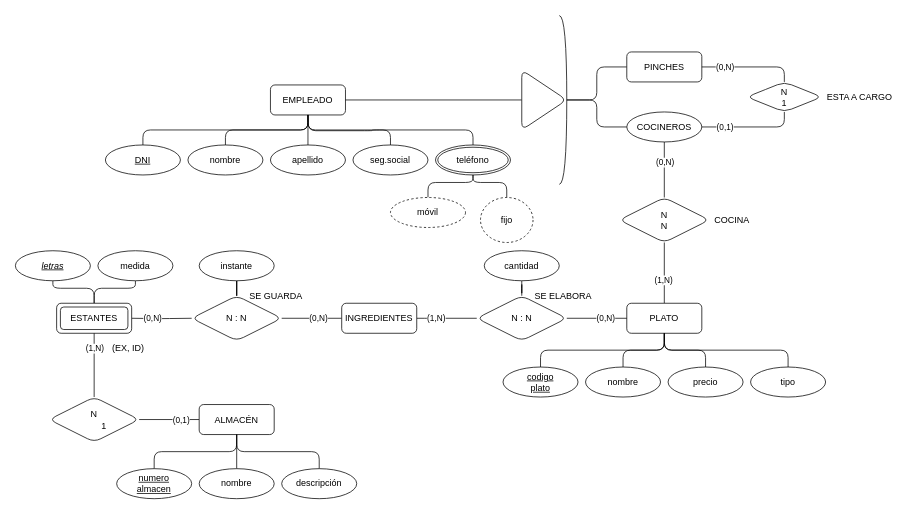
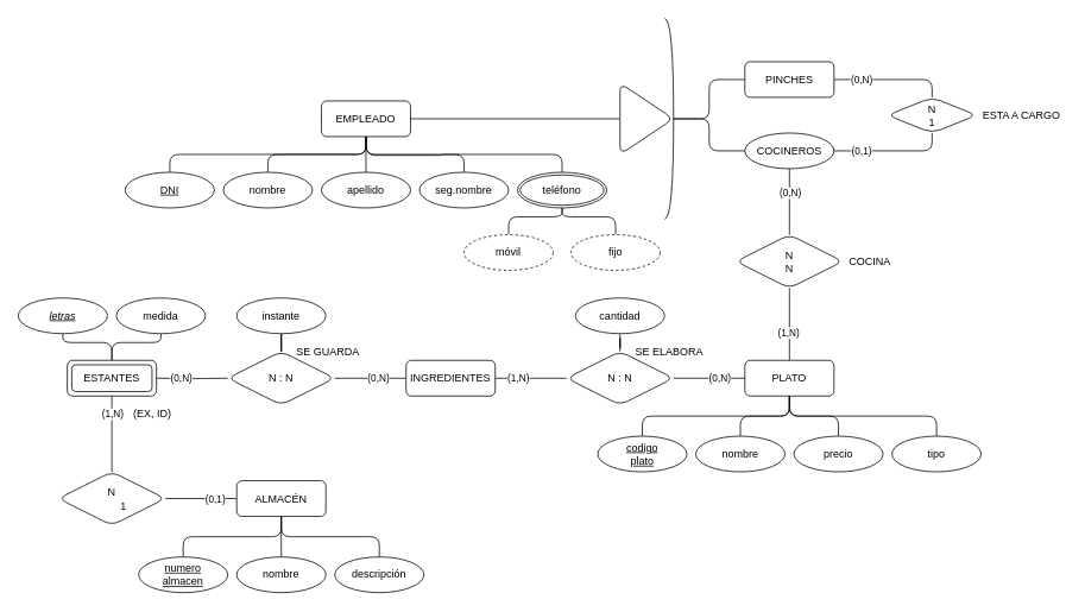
  <mxCell id="0" />
  <mxCell id="1" parent="0" />
  <mxCell id="2" value="EMPLEADO" style="whiteSpace=wrap;html=1;align=center;rounded=1;" vertex="1" parent="1"><mxGeometry x="360" y="112.5" width="100" height="40" as="geometry" /></mxCell>
  <mxCell id="3" style="edgeStyle=orthogonalEdgeStyle;orthogonalLoop=1;jettySize=auto;html=1;exitX=0.5;exitY=0;exitDx=0;exitDy=0;entryX=0.5;entryY=1;entryDx=0;entryDy=0;endArrow=none;endFill=0;" edge="1" parent="1" source="4" target="2"><mxGeometry relative="1" as="geometry" /></mxCell>
  <mxCell id="4" value="nombre" style="ellipse;whiteSpace=wrap;html=1;align=center;rounded=1;" vertex="1" parent="1"><mxGeometry x="250" y="192.5" width="100" height="40" as="geometry" /></mxCell>
  <mxCell id="5" style="edgeStyle=orthogonalEdgeStyle;orthogonalLoop=1;jettySize=auto;html=1;exitX=0.5;exitY=0;exitDx=0;exitDy=0;entryX=0.5;entryY=1;entryDx=0;entryDy=0;endArrow=none;endFill=0;" edge="1" parent="1" source="6" target="2"><mxGeometry relative="1" as="geometry" /></mxCell>
  <mxCell id="6" value="apellido" style="ellipse;whiteSpace=wrap;html=1;align=center;rounded=1;" vertex="1" parent="1"><mxGeometry x="360" y="192.5" width="100" height="40" as="geometry" /></mxCell>
  <mxCell id="7" style="edgeStyle=orthogonalEdgeStyle;orthogonalLoop=1;jettySize=auto;html=1;exitX=0.5;exitY=0;exitDx=0;exitDy=0;endArrow=none;endFill=0;" edge="1" parent="1" source="8" target="2"><mxGeometry relative="1" as="geometry" /></mxCell>
  <mxCell id="8" value="DNI" style="ellipse;whiteSpace=wrap;html=1;align=center;fontStyle=4;rounded=1;" vertex="1" parent="1"><mxGeometry x="140" y="192.5" width="100" height="40" as="geometry" /></mxCell>
  <mxCell id="9" style="edgeStyle=orthogonalEdgeStyle;orthogonalLoop=1;jettySize=auto;html=1;exitX=0.5;exitY=0;exitDx=0;exitDy=0;entryX=0.5;entryY=1;entryDx=0;entryDy=0;endArrow=none;endFill=0;" edge="1" parent="1" source="10" target="2"><mxGeometry relative="1" as="geometry" /></mxCell>
- <mxCell id="10" value="seg.social" style="ellipse;whiteSpace=wrap;html=1;align=center;rounded=1;" vertex="1" parent="1"><mxGeometry x="470" y="192.5" width="100" height="40" as="geometry" /></mxCell>
+ <mxCell id="10" value="seg.nombre" style="ellipse;whiteSpace=wrap;html=1;align=center;rounded=1;" vertex="1" parent="1"><mxGeometry x="470" y="192.5" width="100" height="40" as="geometry" /></mxCell>
  <mxCell id="11" style="edgeStyle=orthogonalEdgeStyle;orthogonalLoop=1;jettySize=auto;html=1;exitX=0.5;exitY=0;exitDx=0;exitDy=0;endArrow=none;endFill=0;" edge="1" parent="1" source="12"><mxGeometry relative="1" as="geometry"><mxPoint x="410" y="152.5" as="targetPoint" /></mxGeometry></mxCell>
  <mxCell id="12" value="teléfono" style="ellipse;shape=doubleEllipse;margin=3;whiteSpace=wrap;html=1;align=center;rounded=1;" vertex="1" parent="1"><mxGeometry x="580" y="192.5" width="100" height="40" as="geometry" /></mxCell>
  <mxCell id="13" value="" style="edgeStyle=orthogonalEdgeStyle;orthogonalLoop=1;jettySize=auto;html=1;endArrow=none;endFill=0;" edge="1" parent="1" source="14" target="12"><mxGeometry relative="1" as="geometry" /></mxCell>
  <mxCell id="14" value="móvil" style="ellipse;whiteSpace=wrap;html=1;align=center;dashed=1;rounded=1;" vertex="1" parent="1"><mxGeometry x="520" y="262.5" width="100" height="40" as="geometry" /></mxCell>
  <mxCell id="15" value="" style="edgeStyle=orthogonalEdgeStyle;orthogonalLoop=1;jettySize=auto;html=1;endArrow=none;endFill=0;" edge="1" parent="1" source="16" target="12"><mxGeometry relative="1" as="geometry" /></mxCell>
- <mxCell id="16" value="fijo" style="ellipse;whiteSpace=wrap;html=1;align=center;dashed=1;rounded=1;" vertex="1" parent="1"><mxGeometry x="640" y="262.5" width="70" height="60" as="geometry" /></mxCell>
+ <mxCell id="16" value="fijo" style="ellipse;whiteSpace=wrap;html=1;align=center;dashed=1;rounded=1;" vertex="1" parent="1"><mxGeometry x="640" y="262.5" width="100" height="40" as="geometry" /></mxCell>
  <mxCell id="17" value="&lt;div&gt;N&lt;/div&gt;&lt;div&gt;N&lt;br&gt;&lt;/div&gt;" style="shape=rhombus;perimeter=rhombusPerimeter;whiteSpace=wrap;html=1;align=center;fillColor=default;rounded=1;" vertex="1" parent="1"><mxGeometry x="825" y="262.5" width="120" height="60" as="geometry" /></mxCell>
  <mxCell id="18" value="COCINA" style="text;html=1;align=center;verticalAlign=middle;resizable=0;points=[];autosize=1;strokeColor=none;fillColor=default;rounded=1;" vertex="1" parent="1"><mxGeometry x="945" y="282.5" width="60" height="20" as="geometry" /></mxCell>
  <mxCell id="19" value="" style="edgeStyle=orthogonalEdgeStyle;orthogonalLoop=1;jettySize=auto;html=1;endArrow=none;endFill=0;" edge="1" parent="1" source="21" target="17"><mxGeometry relative="1" as="geometry" /></mxCell>
  <mxCell id="20" value="(1,N)" style="edgeLabel;html=1;align=center;verticalAlign=middle;resizable=0;points=[];rounded=1;" vertex="1" connectable="0" parent="19"><mxGeometry x="-0.235" y="2" relative="1" as="geometry"><mxPoint as="offset" /></mxGeometry></mxCell>
  <mxCell id="21" value="PLATO" style="whiteSpace=wrap;html=1;align=center;fillColor=default;rounded=1;" vertex="1" parent="1"><mxGeometry x="835" y="403.5" width="100" height="40" as="geometry" /></mxCell>
  <mxCell id="22" style="edgeStyle=orthogonalEdgeStyle;orthogonalLoop=1;jettySize=auto;html=1;entryX=1;entryY=0.5;entryDx=0;entryDy=0;endArrow=none;endFill=0;" edge="1" parent="1" source="24" target="2"><mxGeometry relative="1" as="geometry" /></mxCell>
  <mxCell id="23" value="" style="edgeStyle=orthogonalEdgeStyle;orthogonalLoop=1;jettySize=auto;html=1;endArrow=none;endFill=0;" edge="1" parent="1" source="24" target="36"><mxGeometry relative="1" as="geometry" /></mxCell>
  <mxCell id="24" value="" style="triangle;whiteSpace=wrap;html=1;rotation=0;rounded=1;" vertex="1" parent="1"><mxGeometry x="695" y="92.5" width="60" height="80" as="geometry" /></mxCell>
  <mxCell id="25" value="" style="shape=requiredInterface;html=1;verticalLabelPosition=bottom;sketch=0;rotation=0;rounded=1;" vertex="1" parent="1"><mxGeometry x="745" y="20" width="10" height="225" as="geometry" /></mxCell>
  <mxCell id="26" value="" style="edgeStyle=orthogonalEdgeStyle;orthogonalLoop=1;jettySize=auto;html=1;endArrow=none;endFill=0;" edge="1" parent="1" source="27" target="25"><mxGeometry relative="1" as="geometry" /></mxCell>
  <mxCell id="27" value="PINCHES" style="whiteSpace=wrap;html=1;align=center;rounded=1;" vertex="1" parent="1"><mxGeometry x="835" y="68.5" width="100" height="40" as="geometry" /></mxCell>
  <mxCell id="28" style="edgeStyle=orthogonalEdgeStyle;orthogonalLoop=1;jettySize=auto;html=1;exitX=0.5;exitY=0;exitDx=0;exitDy=0;endArrow=none;endFill=0;" edge="1" parent="1" source="32" target="27"><mxGeometry relative="1" as="geometry" /></mxCell>
  <mxCell id="29" value="(0,N)" style="edgeLabel;html=1;align=center;verticalAlign=middle;resizable=0;points=[];rounded=1;" vertex="1" connectable="0" parent="28"><mxGeometry x="0.69" relative="1" as="geometry"><mxPoint x="10" as="offset" /></mxGeometry></mxCell>
  <mxCell id="30" style="edgeStyle=orthogonalEdgeStyle;orthogonalLoop=1;jettySize=auto;html=1;exitX=0.5;exitY=1;exitDx=0;exitDy=0;entryX=1;entryY=0.5;entryDx=0;entryDy=0;endArrow=none;endFill=0;" edge="1" parent="1" source="32" target="36"><mxGeometry relative="1" as="geometry" /></mxCell>
  <mxCell id="31" value="(0,1)" style="edgeLabel;html=1;align=center;verticalAlign=middle;resizable=0;points=[];rounded=1;" vertex="1" connectable="0" parent="30"><mxGeometry x="0.753" y="1" relative="1" as="geometry"><mxPoint x="14" y="-1" as="offset" /></mxGeometry></mxCell>
  <mxCell id="32" value="&lt;div&gt;N&lt;br&gt;&lt;/div&gt;&lt;div&gt;1&lt;br&gt;&lt;/div&gt;" style="shape=rhombus;perimeter=rhombusPerimeter;whiteSpace=wrap;html=1;align=center;fillColor=default;rounded=1;" vertex="1" parent="1"><mxGeometry x="995" y="108.5" width="100" height="40" as="geometry" /></mxCell>
  <mxCell id="33" value="ESTA A CARGO" style="text;html=1;align=center;verticalAlign=middle;resizable=0;points=[];autosize=1;strokeColor=none;fillColor=default;rounded=1;" vertex="1" parent="1"><mxGeometry x="1095" y="118.5" width="100" height="20" as="geometry" /></mxCell>
  <mxCell id="34" value="" style="edgeStyle=orthogonalEdgeStyle;orthogonalLoop=1;jettySize=auto;html=1;endArrow=none;endFill=0;" edge="1" parent="1" source="36" target="17"><mxGeometry relative="1" as="geometry"><Array as="points"><mxPoint x="885" y="218.5" /><mxPoint x="885" y="218.5" /></Array></mxGeometry></mxCell>
  <mxCell id="35" value="(0,N)" style="edgeLabel;html=1;align=center;verticalAlign=middle;resizable=0;points=[];rounded=1;" vertex="1" connectable="0" parent="34"><mxGeometry x="-0.27" relative="1" as="geometry"><mxPoint as="offset" /></mxGeometry></mxCell>
  <mxCell id="36" value="COCINEROS" style="ellipse;whiteSpace=wrap;html=1;align=center;" vertex="1" parent="1"><mxGeometry x="835" y="148.5" width="100" height="40" as="geometry" /></mxCell>
  <mxCell id="37" value="" style="edgeStyle=orthogonalEdgeStyle;orthogonalLoop=1;jettySize=auto;html=1;endArrow=none;endFill=0;" edge="1" parent="1" source="38" target="21"><mxGeometry relative="1" as="geometry" /></mxCell>
  <mxCell id="38" value="nombre" style="ellipse;whiteSpace=wrap;html=1;align=center;fillColor=default;rounded=1;" vertex="1" parent="1"><mxGeometry x="780" y="488.5" width="100" height="40" as="geometry" /></mxCell>
  <mxCell id="39" value="" style="edgeStyle=orthogonalEdgeStyle;orthogonalLoop=1;jettySize=auto;html=1;endArrow=none;endFill=0;" edge="1" parent="1" source="40" target="21"><mxGeometry relative="1" as="geometry" /></mxCell>
  <mxCell id="40" value="precio" style="ellipse;whiteSpace=wrap;html=1;align=center;fillColor=default;rounded=1;" vertex="1" parent="1"><mxGeometry x="890" y="488.5" width="100" height="40" as="geometry" /></mxCell>
  <mxCell id="41" style="edgeStyle=orthogonalEdgeStyle;orthogonalLoop=1;jettySize=auto;html=1;exitX=0.5;exitY=0;exitDx=0;exitDy=0;entryX=0.5;entryY=1;entryDx=0;entryDy=0;endArrow=none;endFill=0;" edge="1" parent="1" source="42" target="21"><mxGeometry relative="1" as="geometry" /></mxCell>
  <mxCell id="42" value="&lt;div&gt;codigo&lt;/div&gt;&lt;div&gt;plato&lt;br&gt;&lt;/div&gt;" style="ellipse;whiteSpace=wrap;html=1;align=center;fontStyle=4;fillColor=default;rounded=1;" vertex="1" parent="1"><mxGeometry x="670" y="488.5" width="100" height="40" as="geometry" /></mxCell>
  <mxCell id="43" style="edgeStyle=orthogonalEdgeStyle;orthogonalLoop=1;jettySize=auto;html=1;exitX=0.5;exitY=0;exitDx=0;exitDy=0;entryX=0.5;entryY=1;entryDx=0;entryDy=0;endArrow=none;endFill=0;" edge="1" parent="1" source="44" target="21"><mxGeometry relative="1" as="geometry" /></mxCell>
  <mxCell id="44" value="tipo" style="ellipse;whiteSpace=wrap;html=1;align=center;fillColor=default;rounded=1;" vertex="1" parent="1"><mxGeometry x="1000" y="488.5" width="100" height="40" as="geometry" /></mxCell>
  <mxCell id="45" value="" style="edgeStyle=orthogonalEdgeStyle;orthogonalLoop=1;jettySize=auto;html=1;endArrow=none;endFill=0;" edge="1" parent="1" source="49" target="53"><mxGeometry relative="1" as="geometry"><Array as="points"><mxPoint x="575" y="423.5" /><mxPoint x="575" y="423.5" /></Array></mxGeometry></mxCell>
  <mxCell id="46" value="(1,N)" style="edgeLabel;html=1;align=center;verticalAlign=middle;resizable=0;points=[];rounded=1;" vertex="1" connectable="0" parent="45"><mxGeometry x="-0.633" relative="1" as="geometry"><mxPoint x="10" as="offset" /></mxGeometry></mxCell>
  <mxCell id="47" value="" style="edgeStyle=orthogonalEdgeStyle;orthogonalLoop=1;jettySize=auto;html=1;endArrow=none;endFill=0;" edge="1" parent="1" source="49" target="56"><mxGeometry relative="1" as="geometry" /></mxCell>
  <mxCell id="48" value="(0,N)" style="edgeLabel;html=1;align=center;verticalAlign=middle;resizable=0;points=[];rounded=1;" vertex="1" connectable="0" parent="47"><mxGeometry x="-0.194" relative="1" as="geometry"><mxPoint as="offset" /></mxGeometry></mxCell>
  <mxCell id="49" value="INGREDIENTES" style="whiteSpace=wrap;html=1;align=center;fillColor=default;rounded=1;" vertex="1" parent="1"><mxGeometry x="455" y="403.5" width="100" height="40" as="geometry" /></mxCell>
  <mxCell id="50" value="" style="edgeStyle=orthogonalEdgeStyle;orthogonalLoop=1;jettySize=auto;html=1;endArrow=none;endFill=0;" edge="1" parent="1" source="53" target="21"><mxGeometry relative="1" as="geometry" /></mxCell>
  <mxCell id="51" value="(0,N)" style="edgeLabel;html=1;align=center;verticalAlign=middle;resizable=0;points=[];rounded=1;" vertex="1" connectable="0" parent="50"><mxGeometry x="0.283" relative="1" as="geometry"><mxPoint as="offset" /></mxGeometry></mxCell>
  <mxCell id="52" value="" style="edgeStyle=orthogonalEdgeStyle;orthogonalLoop=1;jettySize=auto;html=1;endArrow=none;endFill=0;" edge="1" parent="1" source="53" target="70"><mxGeometry relative="1" as="geometry" /></mxCell>
  <mxCell id="53" value="N : N" style="shape=rhombus;perimeter=rhombusPerimeter;whiteSpace=wrap;html=1;align=center;fillColor=default;rounded=1;" vertex="1" parent="1"><mxGeometry x="635" y="393.5" width="120" height="60" as="geometry" /></mxCell>
  <mxCell id="54" value="SE ELABORA" style="text;html=1;align=center;verticalAlign=middle;resizable=0;points=[];autosize=1;strokeColor=none;fillColor=none;rounded=1;" vertex="1" parent="1"><mxGeometry x="705" y="383.5" width="90" height="20" as="geometry" /></mxCell>
  <mxCell id="55" value="" style="edgeStyle=orthogonalEdgeStyle;rounded=0;orthogonalLoop=1;jettySize=auto;html=1;endArrow=none;endFill=0;" edge="1" parent="1" source="56" target="79"><mxGeometry relative="1" as="geometry" /></mxCell>
  <mxCell id="56" value="N : N" style="shape=rhombus;perimeter=rhombusPerimeter;whiteSpace=wrap;html=1;align=center;fillColor=default;rounded=1;" vertex="1" parent="1"><mxGeometry x="255" y="393.5" width="120" height="60" as="geometry" /></mxCell>
  <mxCell id="57" value="" style="edgeStyle=orthogonalEdgeStyle;orthogonalLoop=1;jettySize=auto;html=1;endArrow=none;endFill=0;" edge="1" parent="1" target="56"><mxGeometry relative="1" as="geometry"><mxPoint x="175" y="423.5" as="sourcePoint" /></mxGeometry></mxCell>
  <mxCell id="58" value="(0,N)" style="edgeLabel;html=1;align=center;verticalAlign=middle;resizable=0;points=[];rounded=1;" vertex="1" connectable="0" parent="57"><mxGeometry x="-0.306" relative="1" as="geometry"><mxPoint as="offset" /></mxGeometry></mxCell>
  <mxCell id="59" value="SE GUARDA" style="text;html=1;align=center;verticalAlign=middle;resizable=0;points=[];autosize=1;strokeColor=none;fillColor=none;rounded=1;" vertex="1" parent="1"><mxGeometry x="327" y="383.5" width="80" height="20" as="geometry" /></mxCell>
  <mxCell id="60" value="" style="edgeStyle=orthogonalEdgeStyle;orthogonalLoop=1;jettySize=auto;html=1;endArrow=none;endFill=0;" edge="1" parent="1" source="62" target="77"><mxGeometry relative="1" as="geometry" /></mxCell>
  <mxCell id="61" value="" style="edgeStyle=orthogonalEdgeStyle;orthogonalLoop=1;jettySize=auto;html=1;endArrow=none;endFill=0;" edge="1" parent="1" source="62" target="78"><mxGeometry relative="1" as="geometry" /></mxCell>
  <mxCell id="62" value="ESTANTES" style="shape=ext;margin=3;double=1;whiteSpace=wrap;html=1;align=center;fillColor=default;rounded=1;" vertex="1" parent="1"><mxGeometry x="75" y="403.5" width="100" height="40" as="geometry" /></mxCell>
  <mxCell id="63" value="" style="edgeStyle=orthogonalEdgeStyle;orthogonalLoop=1;jettySize=auto;html=1;endArrow=none;endFill=0;" edge="1" parent="1" source="65" target="68"><mxGeometry relative="1" as="geometry" /></mxCell>
  <mxCell id="64" value="(0,1)" style="edgeLabel;html=1;align=center;verticalAlign=middle;resizable=0;points=[];rounded=1;" vertex="1" connectable="0" parent="63"><mxGeometry x="-0.296" relative="1" as="geometry"><mxPoint x="3" as="offset" /></mxGeometry></mxCell>
  <mxCell id="65" value="ALMACÉN" style="whiteSpace=wrap;html=1;align=center;fillColor=default;rounded=1;" vertex="1" parent="1"><mxGeometry x="265" y="538.5" width="100" height="40" as="geometry" /></mxCell>
  <mxCell id="66" value="" style="edgeStyle=orthogonalEdgeStyle;orthogonalLoop=1;jettySize=auto;html=1;endArrow=none;endFill=0;" edge="1" parent="1" source="68" target="62"><mxGeometry relative="1" as="geometry" /></mxCell>
  <mxCell id="67" value="(1,N)" style="edgeLabel;html=1;align=center;verticalAlign=middle;resizable=0;points=[];rounded=1;" vertex="1" connectable="0" parent="66"><mxGeometry x="0.353" y="-1" relative="1" as="geometry"><mxPoint x="-1" y="-7" as="offset" /></mxGeometry></mxCell>
  <mxCell id="68" value="&lt;div&gt;N&lt;/div&gt;&lt;div&gt;&lt;span style=&quot;white-space: pre&quot;&gt;&#09;&lt;/span&gt;1&lt;br&gt;&lt;/div&gt;" style="shape=rhombus;perimeter=rhombusPerimeter;whiteSpace=wrap;html=1;align=center;fillColor=default;rounded=1;" vertex="1" parent="1"><mxGeometry x="65" y="528.5" width="120" height="60" as="geometry" /></mxCell>
  <mxCell id="69" value="(EX, ID)" style="text;html=1;align=center;verticalAlign=middle;resizable=0;points=[];autosize=1;strokeColor=none;fillColor=default;rounded=1;" vertex="1" parent="1"><mxGeometry x="140" y="453.5" width="60" height="20" as="geometry" /></mxCell>
  <mxCell id="70" value="cantidad" style="ellipse;whiteSpace=wrap;html=1;align=center;fillColor=default;rounded=1;" vertex="1" parent="1"><mxGeometry x="645" y="333.5" width="100" height="40" as="geometry" /></mxCell>
  <mxCell id="71" style="edgeStyle=orthogonalEdgeStyle;orthogonalLoop=1;jettySize=auto;html=1;exitX=0.5;exitY=0;exitDx=0;exitDy=0;entryX=0.5;entryY=1;entryDx=0;entryDy=0;endArrow=none;endFill=0;" edge="1" parent="1" source="72" target="65"><mxGeometry relative="1" as="geometry" /></mxCell>
  <mxCell id="72" value="&lt;div&gt;numero&lt;/div&gt;&lt;div&gt;almacen&lt;br&gt;&lt;/div&gt;" style="ellipse;whiteSpace=wrap;html=1;align=center;fontStyle=4;rounded=1;" vertex="1" parent="1"><mxGeometry x="155" y="624" width="100" height="40" as="geometry" /></mxCell>
  <mxCell id="73" value="" style="edgeStyle=orthogonalEdgeStyle;orthogonalLoop=1;jettySize=auto;html=1;endArrow=none;endFill=0;" edge="1" parent="1" source="74" target="65"><mxGeometry relative="1" as="geometry" /></mxCell>
  <mxCell id="74" value="nombre" style="ellipse;whiteSpace=wrap;html=1;align=center;rounded=1;" vertex="1" parent="1"><mxGeometry x="265" y="624" width="100" height="40" as="geometry" /></mxCell>
  <mxCell id="75" style="edgeStyle=orthogonalEdgeStyle;orthogonalLoop=1;jettySize=auto;html=1;exitX=0.5;exitY=0;exitDx=0;exitDy=0;entryX=0.5;entryY=1;entryDx=0;entryDy=0;endArrow=none;endFill=0;" edge="1" parent="1" source="76" target="65"><mxGeometry relative="1" as="geometry" /></mxCell>
  <mxCell id="76" value="descripción" style="ellipse;whiteSpace=wrap;html=1;align=center;fillColor=default;rounded=1;" vertex="1" parent="1"><mxGeometry x="375" y="624" width="100" height="40" as="geometry" /></mxCell>
  <mxCell id="77" value="&lt;i&gt;letras&lt;/i&gt;" style="ellipse;whiteSpace=wrap;html=1;align=center;fontStyle=4;fillColor=default;rounded=1;" vertex="1" parent="1"><mxGeometry x="20" y="333.5" width="100" height="40" as="geometry" /></mxCell>
  <mxCell id="78" value="medida" style="ellipse;whiteSpace=wrap;html=1;align=center;fillColor=default;rounded=1;" vertex="1" parent="1"><mxGeometry x="130" y="333.5" width="100" height="40" as="geometry" /></mxCell>
  <mxCell id="79" value="instante" style="ellipse;whiteSpace=wrap;html=1;align=center;rounded=1;fillColor=default;" vertex="1" parent="1"><mxGeometry x="265" y="333.5" width="100" height="40" as="geometry" /></mxCell>
